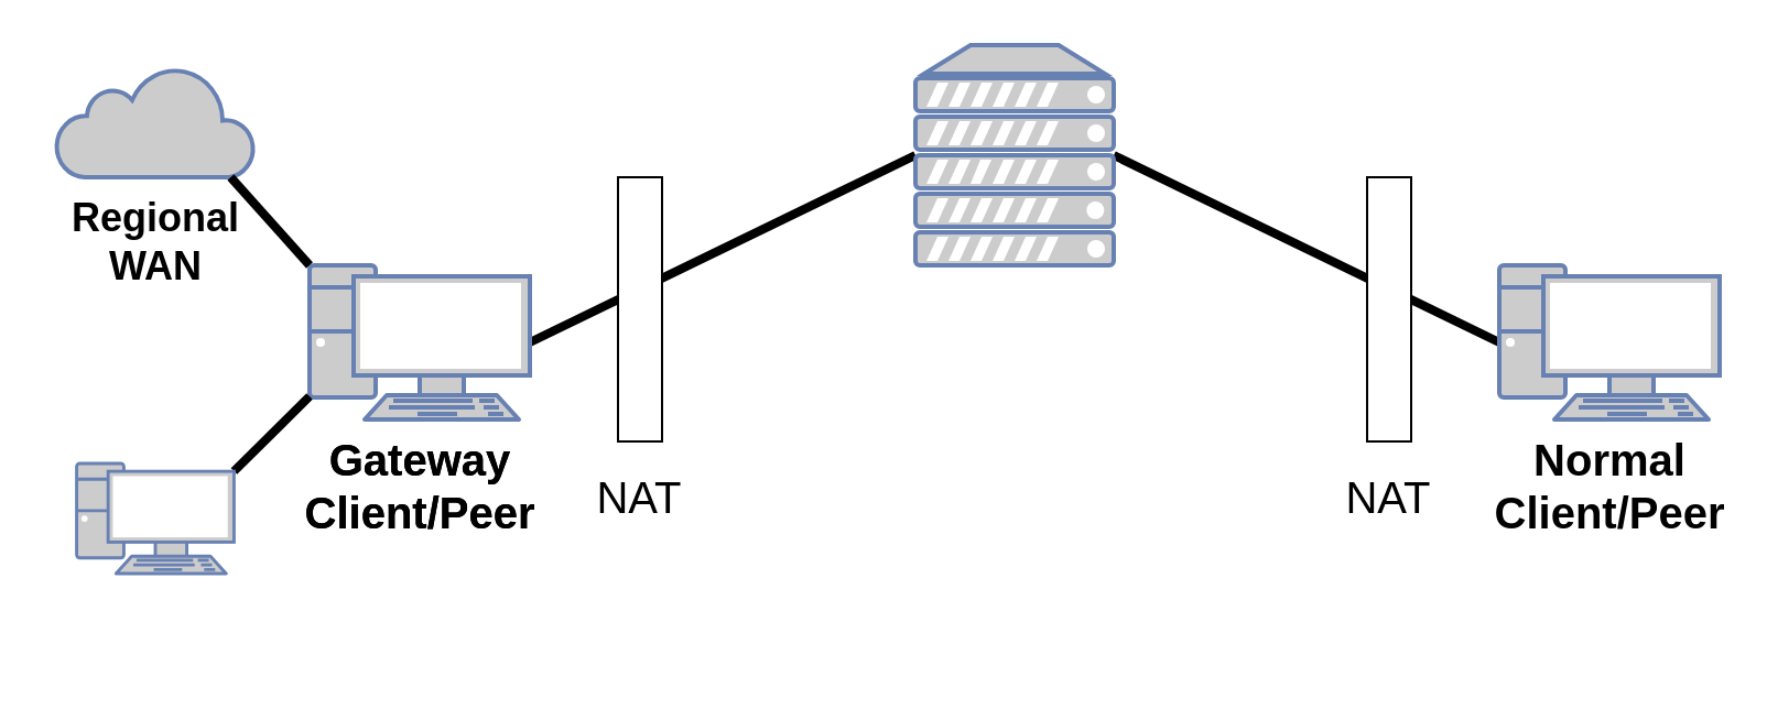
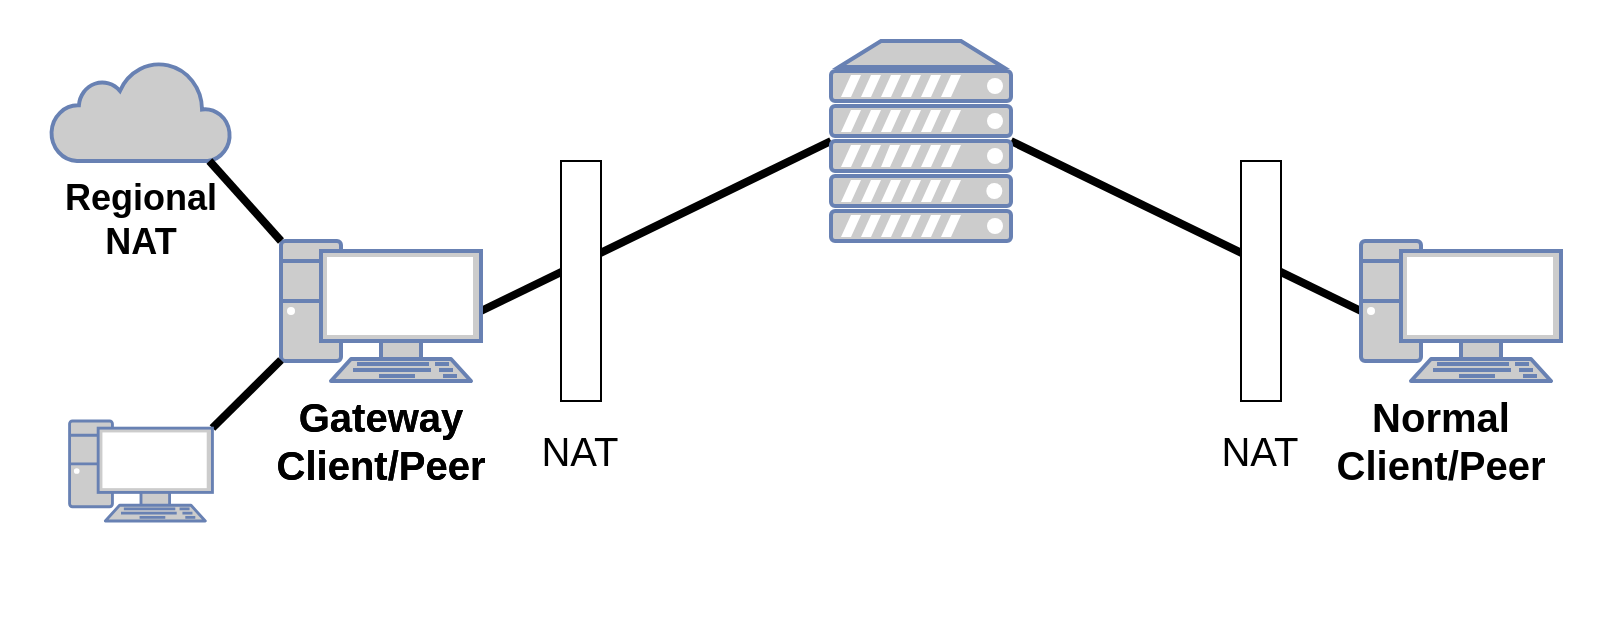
  <mxCell id="0" />
  <mxCell id="1" parent="0" />
  <mxCell id="2" style="edgeStyle=none;rounded=0;orthogonalLoop=1;jettySize=auto;html=1;exitX=0;exitY=0.5;exitDx=0;exitDy=0;exitPerimeter=0;entryX=1;entryY=0.5;entryDx=0;entryDy=0;entryPerimeter=0;strokeWidth=4;endArrow=none;endFill=0;" edge="1" parent="1" source="3" target="6"><mxGeometry relative="1" as="geometry" /></mxCell>
  <mxCell id="3" value="" style="fontColor=#0066CC;verticalAlign=top;verticalLabelPosition=bottom;labelPosition=center;align=center;html=1;outlineConnect=0;fillColor=#CCCCCC;strokeColor=#6881B3;gradientColor=none;gradientDirection=north;strokeWidth=2;shape=mxgraph.networks.pc;" vertex="1" parent="1"><mxGeometry x="680" y="120" width="100" height="70" as="geometry" /></mxCell>
  <mxCell id="4" style="rounded=0;orthogonalLoop=1;jettySize=auto;html=1;exitX=1;exitY=0.5;exitDx=0;exitDy=0;exitPerimeter=0;entryX=0;entryY=0.5;entryDx=0;entryDy=0;entryPerimeter=0;strokeWidth=4;endArrow=none;endFill=0;" edge="1" parent="1" source="5" target="6"><mxGeometry relative="1" as="geometry" /></mxCell>
  <mxCell id="5" value="" style="fontColor=#0066CC;verticalAlign=top;verticalLabelPosition=bottom;labelPosition=center;align=center;html=1;outlineConnect=0;fillColor=#CCCCCC;strokeColor=#6881B3;gradientColor=none;gradientDirection=north;strokeWidth=2;shape=mxgraph.networks.pc;" vertex="1" parent="1"><mxGeometry x="140" y="120" width="100" height="70" as="geometry" /></mxCell>
  <mxCell id="6" value="" style="fontColor=#0066CC;verticalAlign=top;verticalLabelPosition=bottom;labelPosition=center;align=center;html=1;outlineConnect=0;fillColor=#CCCCCC;strokeColor=#6881B3;gradientColor=none;gradientDirection=north;strokeWidth=2;shape=mxgraph.networks.server;" vertex="1" parent="1"><mxGeometry x="415" y="20" width="90" height="100" as="geometry" /></mxCell>
  <mxCell id="7" style="edgeStyle=none;rounded=0;orthogonalLoop=1;jettySize=auto;html=1;exitX=1;exitY=0.07;exitDx=0;exitDy=0;exitPerimeter=0;entryX=0;entryY=0.85;entryDx=0;entryDy=0;entryPerimeter=0;strokeWidth=4;fontSize=20;endArrow=none;endFill=0;" edge="1" parent="1" source="15" target="5"><mxGeometry relative="1" as="geometry" /></mxCell>
  <mxCell id="8" value="" style="group" vertex="1" connectable="0" parent="1"><mxGeometry x="20" y="30" width="100" height="100" as="geometry" /></mxCell>
  <mxCell id="9" value="" style="html=1;outlineConnect=0;fillColor=#CCCCCC;strokeColor=#6881B3;gradientColor=none;gradientDirection=north;strokeWidth=2;shape=mxgraph.networks.cloud;fontColor=#ffffff;" vertex="1" parent="8"><mxGeometry x="5" width="90" height="50" as="geometry" /></mxCell>
- <mxCell id="10" value="Regional&lt;br style=&quot;font-size: 18px;&quot;&gt;WAN" style="text;strokeColor=none;fillColor=none;html=1;fontSize=18;fontStyle=1;verticalAlign=middle;align=center;" vertex="1" parent="8"><mxGeometry y="60" width="100" height="40" as="geometry" /></mxCell>
+ <mxCell id="10" value="Regional&lt;br style=&quot;font-size: 18px;&quot;&gt;NAT" style="text;strokeColor=none;fillColor=none;html=1;fontSize=18;fontStyle=1;verticalAlign=middle;align=center;" vertex="1" parent="8"><mxGeometry y="60" width="100" height="40" as="geometry" /></mxCell>
  <mxCell id="11" value="Gateway&lt;br&gt;Client/Peer" style="text;strokeColor=none;fillColor=none;fontSize=20;fontStyle=1;verticalAlign=middle;align=center;perimeterSpacing=1;shadow=0;sketch=0;glass=0;sketchStyle=rough;labelBackgroundColor=none;labelBorderColor=none;html=1;" vertex="1" parent="1"><mxGeometry x="140" y="200" width="100" height="40" as="geometry" /></mxCell>
- <mxCell id="12" value="Normal&lt;br&gt;Client/Peer" style="text;strokeColor=none;fillColor=none;html=1;fontSize=20;fontStyle=1;verticalAlign=middle;align=center;" vertex="1" parent="1"><mxGeometry x="680" y="200" width="100" height="40" as="geometry" /></mxCell>
+ <mxCell id="12" value="Normal&lt;br&gt;Client/Peer" style="text;strokeColor=none;fillColor=none;html=1;fontSize=20;fontStyle=1;verticalAlign=middle;align=center;" vertex="1" parent="1"><mxGeometry x="670" y="200" width="100" height="40" as="geometry" /></mxCell>
  <mxCell id="13" style="edgeStyle=none;rounded=0;orthogonalLoop=1;jettySize=auto;html=1;exitX=0.88;exitY=1;exitDx=0;exitDy=0;exitPerimeter=0;entryX=0;entryY=0;entryDx=0;entryDy=0;entryPerimeter=0;strokeWidth=4;fontSize=20;endArrow=none;endFill=0;" edge="1" parent="1" source="9" target="5"><mxGeometry relative="1" as="geometry" /></mxCell>
  <mxCell id="14" value="" style="group" vertex="1" connectable="0" parent="1"><mxGeometry x="20" y="210" width="100" height="90" as="geometry" /></mxCell>
  <mxCell id="15" value="" style="fontColor=#0066CC;verticalAlign=top;verticalLabelPosition=bottom;labelPosition=center;align=center;html=1;outlineConnect=0;fillColor=#CCCCCC;strokeColor=#6881B3;gradientColor=none;gradientDirection=north;strokeWidth=2;shape=mxgraph.networks.pc;" vertex="1" parent="14"><mxGeometry x="14.29" width="71.43" height="50" as="geometry" /></mxCell>
  <mxCell id="16" value="" style="group" vertex="1" connectable="0" parent="1"><mxGeometry x="600" y="80" width="60" height="160" as="geometry" /></mxCell>
  <mxCell id="17" value="" style="rounded=0;whiteSpace=wrap;html=1;" vertex="1" parent="16"><mxGeometry x="20" width="20" height="120" as="geometry" /></mxCell>
  <mxCell id="18" value="NAT" style="text;html=1;strokeColor=none;fillColor=none;align=center;verticalAlign=middle;whiteSpace=wrap;rounded=0;fontSize=20;" vertex="1" parent="16"><mxGeometry y="130" width="60" height="30" as="geometry" /></mxCell>
  <mxCell id="19" value="" style="group" vertex="1" connectable="0" parent="1"><mxGeometry x="260" y="80" width="60" height="160" as="geometry" /></mxCell>
  <mxCell id="20" value="" style="rounded=0;whiteSpace=wrap;html=1;" vertex="1" parent="19"><mxGeometry x="20" width="20" height="120" as="geometry" /></mxCell>
  <mxCell id="21" value="NAT" style="text;html=1;strokeColor=none;fillColor=none;align=center;verticalAlign=middle;whiteSpace=wrap;rounded=0;fontSize=20;" vertex="1" parent="19"><mxGeometry y="130" width="60" height="30" as="geometry" /></mxCell>
  <mxCell id="22" value="Gateway&lt;br&gt;Client/Peer" style="text;strokeColor=none;fillColor=none;fontSize=20;fontStyle=1;verticalAlign=middle;align=center;perimeterSpacing=1;shadow=0;sketch=0;glass=0;sketchStyle=rough;labelBackgroundColor=none;labelBorderColor=none;html=1;" vertex="1" parent="1"><mxGeometry x="140" y="200" width="100" height="40" as="geometry" /></mxCell>
